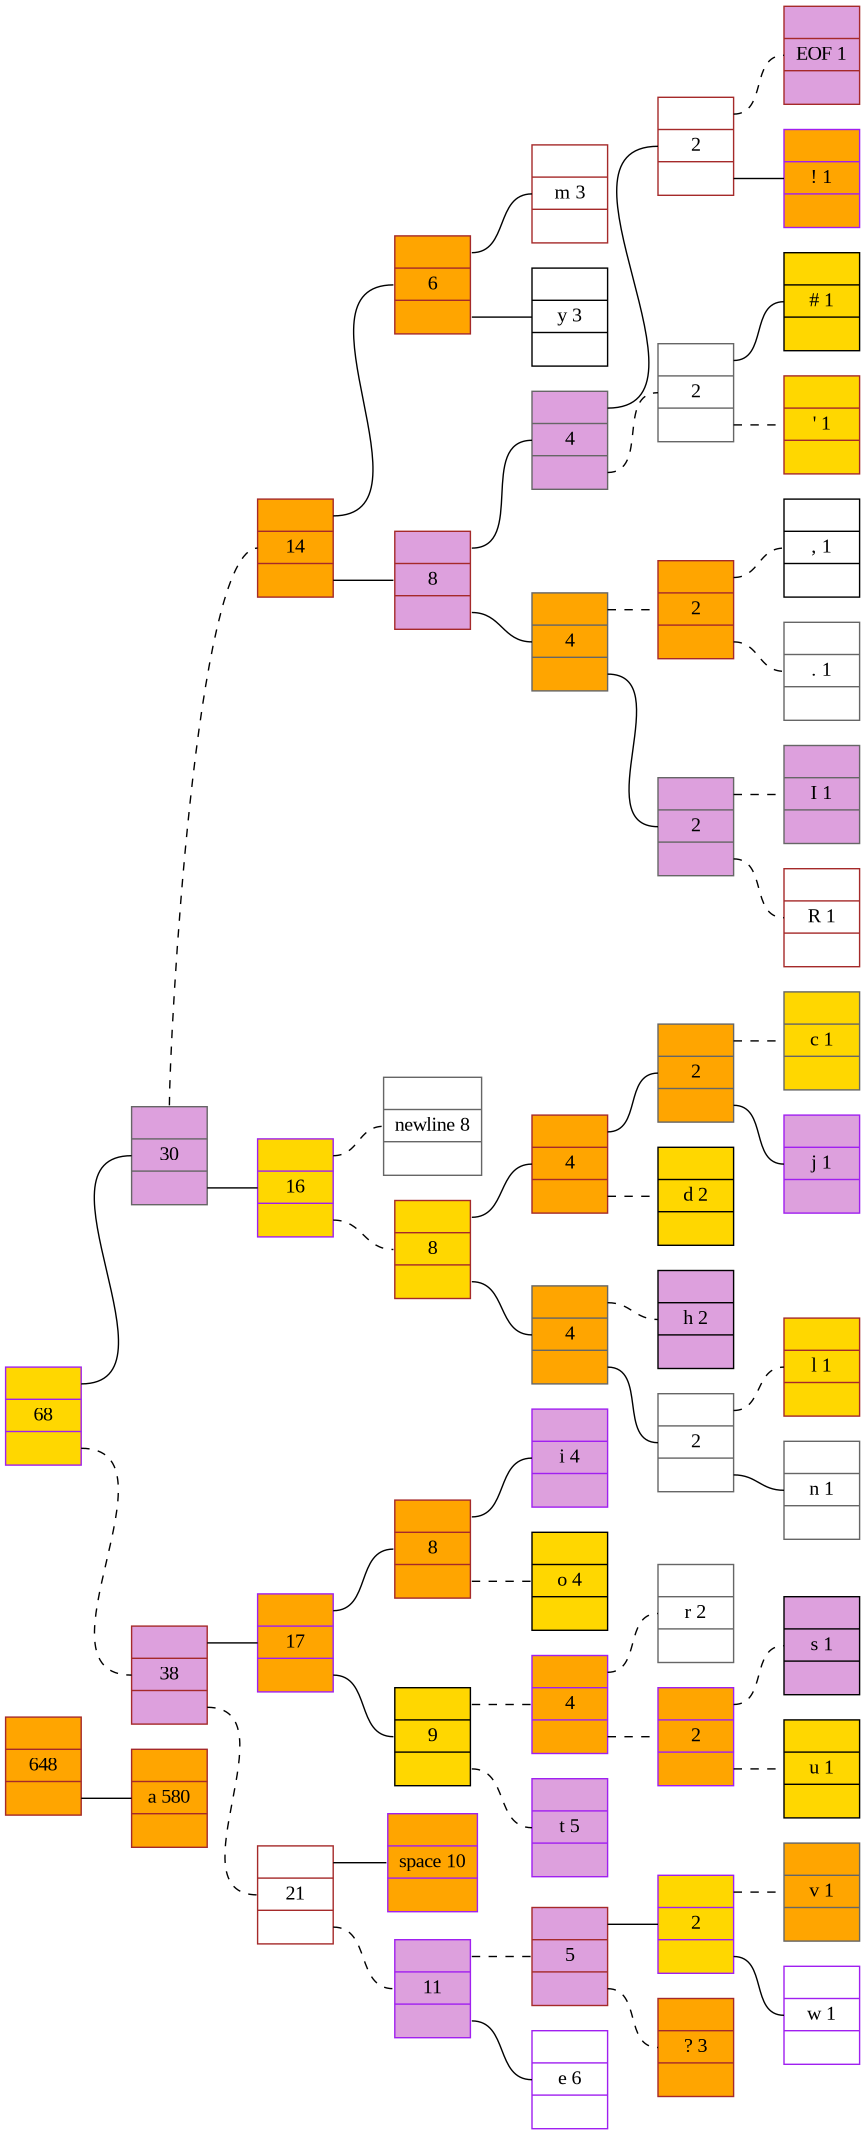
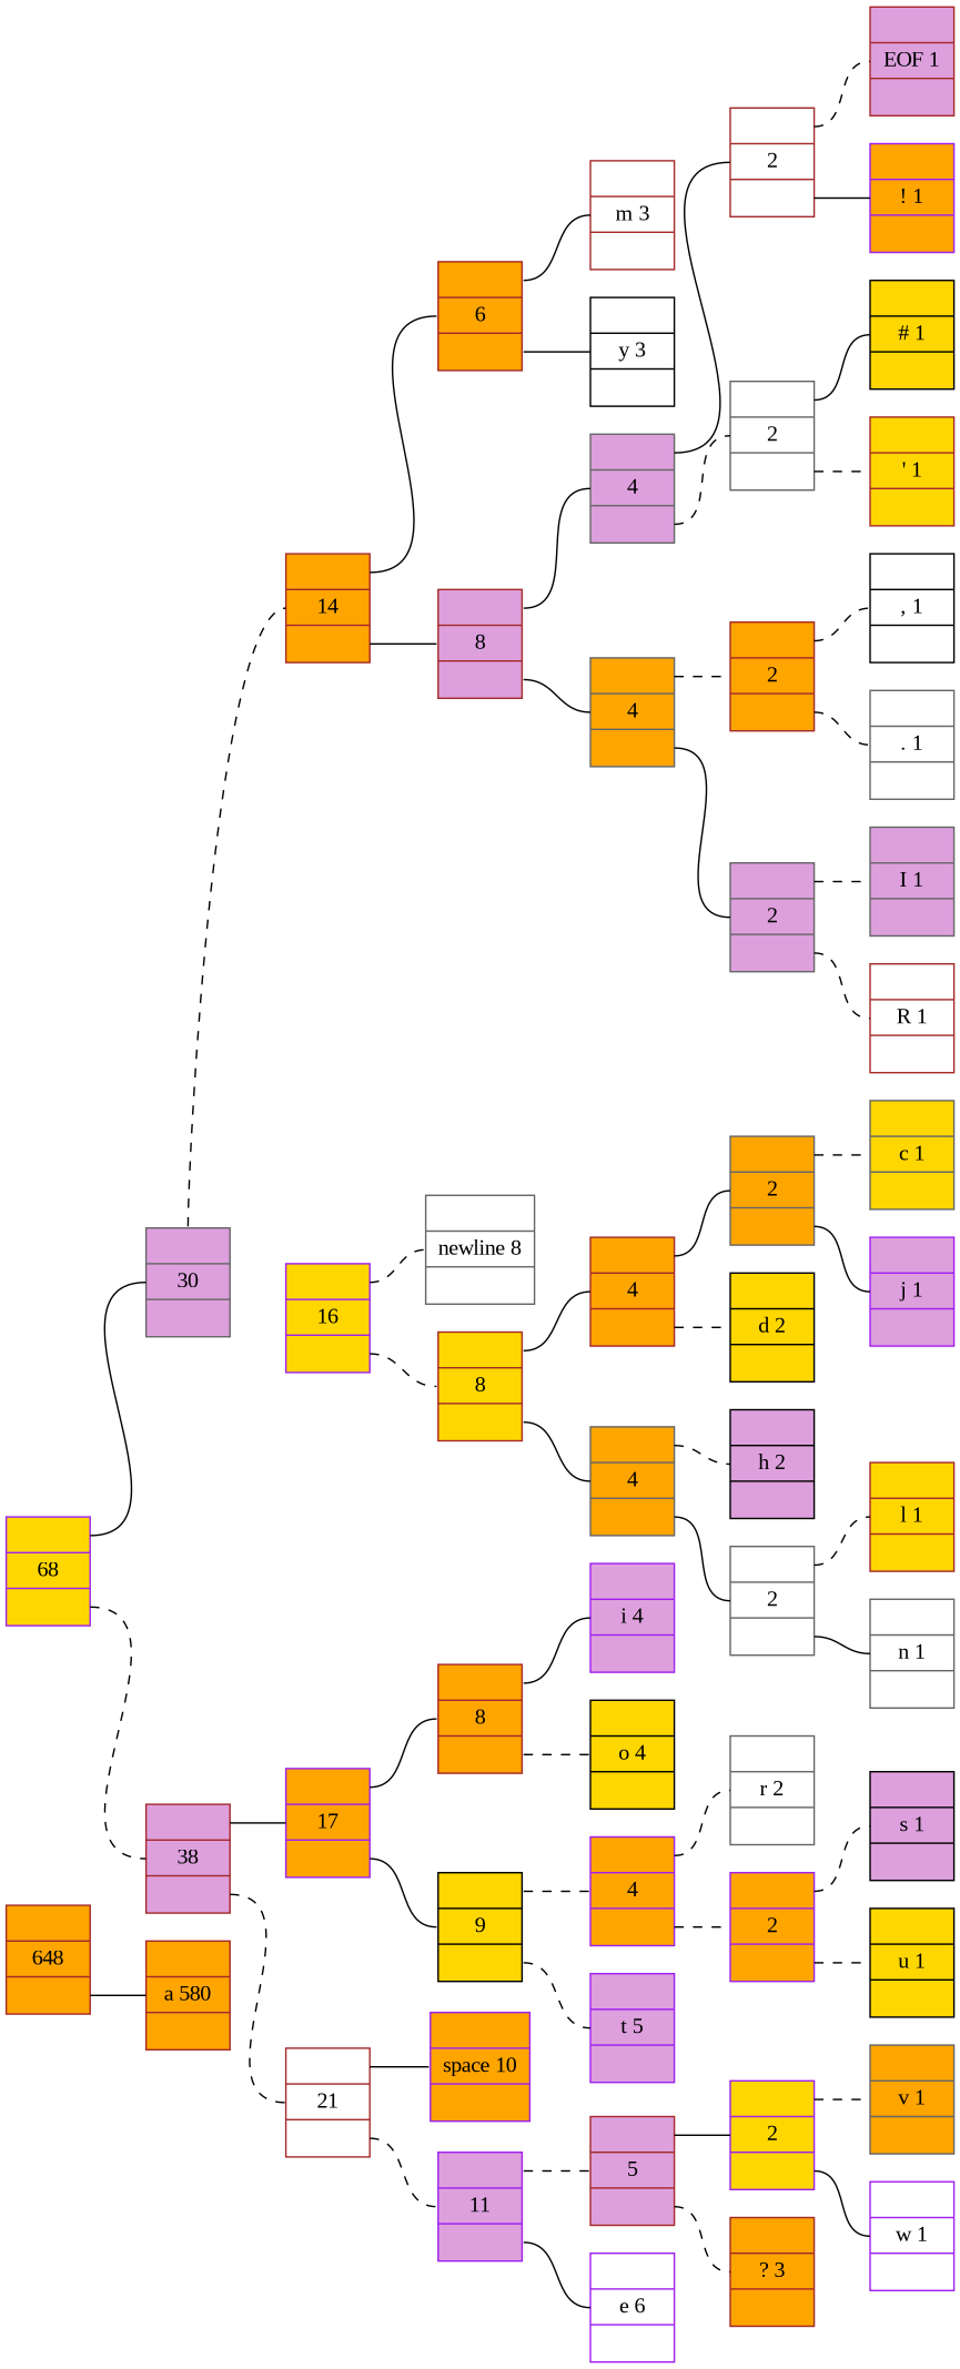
  graph {
    fontname="Liberation Serif"
    rankdir=LR
    node [color=brown fillcolor=orange fontname="Liberation Serif" shape=record style=filled]
    edge [fontname="Liberation Serif" headport=f1 style=dashed tailport=f2]
    n1 [label="<f0> |<f1>   648|<f2> "]
    n2 [label="<f0> |<f1> a 580|<f2> "]
    n3 [color=purple fillcolor=gold label="<f0> |<f1>   68|<f2> "]
    n4 [color=gray40 fillcolor=plum label="<f0> |<f1>   30|<f2> "]
    n5 [fillcolor=plum label="<f0> |<f1>   38|<f2> "]
    n6 [label="<f0> |<f1>   14|<f2> "]
    n7 [color=purple fillcolor=gold label="<f0> |<f1>   16|<f2> "]
    n8 [color=purple label="<f0> |<f1>   17|<f2> "]
    n9 [fillcolor=white label="<f0> |<f1>   21|<f2> "]
    n10 [label="<f0> |<f1>   6|<f2> "]
    n11 [fillcolor=plum label="<f0> |<f1>   8|<f2> "]
    n12 [color=gray40 fillcolor=white label="<f0> |<f1> newline 8|<f2> "]
    n13 [fillcolor=gold label="<f0> |<f1>   8|<f2> "]
    n14 [fillcolor=white label="<f0> |<f1> m 3|<f2> "]
    n15 [color=black fillcolor=white label="<f0> |<f1> y 3|<f2> "]
    n16 [color=gray40 fillcolor=plum label="<f0> |<f1>   4|<f2> "]
    n17 [color=gray40 label="<f0> |<f1>   4|<f2> "]
    n18 [fillcolor=white label="<f0> |<f1>   2|<f2> "]
    n19 [color=gray40 fillcolor=white label="<f0> |<f1>   2|<f2> "]
    n20 [label="<f0> |<f1>   2|<f2> "]
    n21 [color=gray40 fillcolor=plum label="<f0> |<f1>   2|<f2> "]
    n22 [fillcolor=plum label="<f0> |<f1> EOF 1|<f2> "]
    n23 [color=purple label="<f0> |<f1> ! 1|<f2> "]
    n24 [color=black fillcolor=gold label="<f0> |<f1> # 1|<f2> "]
    n25 [fillcolor=gold label="<f0> |<f1> ' 1|<f2> "]
    n26 [color=black fillcolor=white label="<f0> |<f1> , 1|<f2> "]
    n27 [color=gray40 fillcolor=white label="<f0> |<f1> . 1|<f2> "]
    n28 [color=gray40 fillcolor=plum label="<f0> |<f1> I 1|<f2> "]
    n29 [fillcolor=white label="<f0> |<f1> R 1|<f2> "]
    n30 [label="<f0> |<f1>   4|<f2> "]
    n31 [color=gray40 label="<f0> |<f1>   4|<f2> "]
    n32 [color=gray40 label="<f0> |<f1>   2|<f2> "]
    n33 [color=black fillcolor=gold label="<f0> |<f1> d 2|<f2> "]
    n34 [color=black fillcolor=plum label="<f0> |<f1> h 2|<f2> "]
    n35 [color=gray40 fillcolor=white label="<f0> |<f1>   2|<f2> "]
    n36 [color=gray40 fillcolor=gold label="<f0> |<f1> c 1|<f2> "]
    n37 [color=purple fillcolor=plum label="<f0> |<f1> j 1|<f2> "]
    n38 [fillcolor=gold label="<f0> |<f1> l 1|<f2> "]
    n39 [color=gray40 fillcolor=white label="<f0> |<f1> n 1|<f2> "]
    n40 [label="<f0> |<f1>   8|<f2> "]
    n41 [color=black fillcolor=gold label="<f0> |<f1>   9|<f2> "]
    n42 [color=purple label="<f0> |<f1> space 10|<f2> "]
    n43 [color=purple fillcolor=plum label="<f0> |<f1>   11|<f2> "]
    n44 [color=purple fillcolor=plum label="<f0> |<f1> i 4|<f2> "]
    n45 [color=black fillcolor=gold label="<f0> |<f1> o 4|<f2> "]
    n46 [color=purple label="<f0> |<f1>   4|<f2> "]
    n47 [color=purple fillcolor=plum label="<f0> |<f1> t 5|<f2> "]
    n48 [color=gray40 fillcolor=white label="<f0> |<f1> r 2|<f2> "]
    n49 [color=purple label="<f0> |<f1>   2|<f2> "]
    n50 [color=black fillcolor=plum label="<f0> |<f1> s 1|<f2> "]
    n51 [color=black fillcolor=gold label="<f0> |<f1> u 1|<f2> "]
    n52 [fillcolor=plum label="<f0> |<f1>   5|<f2> "]
    n53 [color=purple fillcolor=white label="<f0> |<f1> e 6|<f2> "]
    n54 [color=purple fillcolor=gold label="<f0> |<f1>   2|<f2> "]
    n55 [label="<f0> |<f1> ? 3|<f2> "]
    n56 [color=gray40 label="<f0> |<f1> v 1|<f2> "]
    n57 [color=purple fillcolor=white label="<f0> |<f1> w 1|<f2> "]
    n1 -- n2 [style=solid]
    n3 -- n4 [style=solid tailport=f0]
    n3 -- n5
    n4 -- n6 [tailport=f0]
-   n4 -- n7 [style=solid]
    n5 -- n8 [style=solid tailport=f0]
    n5 -- n9
    n6 -- n10 [style=solid tailport=f0]
    n6 -- n11 [style=solid]
    n7 -- n12 [tailport=f0]
    n7 -- n13
    n8 -- n40 [style=solid tailport=f0]
    n8 -- n41 [style=solid]
    n9 -- n42 [style=solid tailport=f0]
    n9 -- n43
    n10 -- n14 [style=solid tailport=f0]
    n10 -- n15 [style=solid]
    n11 -- n16 [style=solid tailport=f0]
    n11 -- n17 [style=solid]
    n13 -- n30 [style=solid tailport=f0]
    n13 -- n31 [style=solid]
    n16 -- n18 [style=solid tailport=f0]
    n16 -- n19
    n17 -- n20 [tailport=f0]
    n17 -- n21 [style=solid]
    n18 -- n22 [tailport=f0]
    n18 -- n23 [style=solid]
    n19 -- n24 [style=solid tailport=f0]
    n19 -- n25
    n20 -- n26 [tailport=f0]
    n20 -- n27
    n21 -- n28 [tailport=f0]
    n21 -- n29
    n30 -- n32 [style=solid tailport=f0]
    n30 -- n33
    n31 -- n34 [tailport=f0]
    n31 -- n35 [style=solid]
    n32 -- n36 [tailport=f0]
    n32 -- n37 [style=solid]
    n35 -- n38 [tailport=f0]
    n35 -- n39 [style=solid]
    n40 -- n44 [style=solid tailport=f0]
    n40 -- n45
    n41 -- n46 [tailport=f0]
    n41 -- n47
    n43 -- n52 [tailport=f0]
    n43 -- n53 [style=solid]
    n46 -- n48 [tailport=f0]
    n46 -- n49
    n49 -- n50 [tailport=f0]
    n49 -- n51
    n52 -- n54 [style=solid tailport=f0]
    n52 -- n55
    n54 -- n56 [tailport=f0]
    n54 -- n57 [style=solid]
  }
